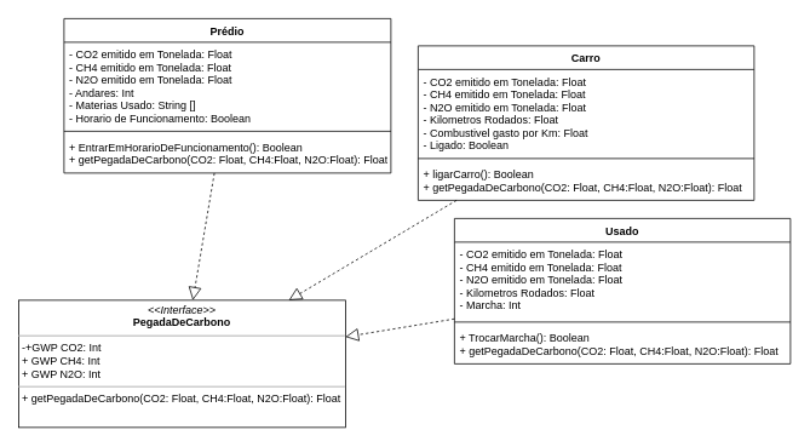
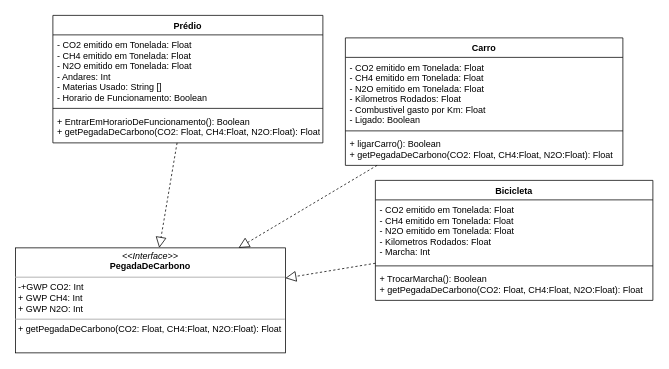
  <mxCell id="0" />
  <mxCell id="1" parent="0" />
  <mxCell id="2" value="Prédio" style="swimlane;fontStyle=1;align=center;verticalAlign=top;childLayout=stackLayout;horizontal=1;startSize=26;horizontalStack=0;resizeParent=1;resizeParentMax=0;resizeLast=0;collapsible=1;marginBottom=0;" vertex="1" parent="1"><mxGeometry x="70" y="20" width="360" height="170" as="geometry" /></mxCell>
  <mxCell id="3" value="- CO2 emitido em Tonelada: Float&#10;- CH4 emitido em Tonelada: Float&#10;- N2O emitido em Tonelada: Float&#10;- Andares: Int&#10;- Materias Usado: String []&#10;- Horario de Funcionamento: Boolean" style="text;strokeColor=none;fillColor=none;align=left;verticalAlign=top;spacingLeft=4;spacingRight=4;overflow=hidden;rotatable=0;points=[[0,0.5],[1,0.5]];portConstraint=eastwest;" vertex="1" parent="2"><mxGeometry y="26" width="360" height="94" as="geometry" /></mxCell>
  <mxCell id="4" value="" style="line;strokeWidth=1;fillColor=none;align=left;verticalAlign=middle;spacingTop=-1;spacingLeft=3;spacingRight=3;rotatable=0;labelPosition=right;points=[];portConstraint=eastwest;" vertex="1" parent="2"><mxGeometry y="120" width="360" height="8" as="geometry" /></mxCell>
  <mxCell id="5" value="+ EntrarEmHorarioDeFuncionamento(): Boolean&#10;+ getPegadaDeCarbono(CO2: Float, CH4:Float, N2O:Float): Float" style="text;strokeColor=none;fillColor=none;align=left;verticalAlign=top;spacingLeft=4;spacingRight=4;overflow=hidden;rotatable=0;points=[[0,0.5],[1,0.5]];portConstraint=eastwest;" vertex="1" parent="2"><mxGeometry y="128" width="360" height="42" as="geometry" /></mxCell>
  <mxCell id="6" value="Carro" style="swimlane;fontStyle=1;align=center;verticalAlign=top;childLayout=stackLayout;horizontal=1;startSize=26;horizontalStack=0;resizeParent=1;resizeParentMax=0;resizeLast=0;collapsible=1;marginBottom=0;" vertex="1" parent="1"><mxGeometry x="460" y="50" width="370" height="170" as="geometry" /></mxCell>
  <mxCell id="7" value="- CO2 emitido em Tonelada: Float&#10;- CH4 emitido em Tonelada: Float&#10;- N2O emitido em Tonelada: Float&#10;- Kilometros Rodados: Float&#10;- Combustivel gasto por Km: Float&#10;- Ligado: Boolean" style="text;strokeColor=none;fillColor=none;align=left;verticalAlign=top;spacingLeft=4;spacingRight=4;overflow=hidden;rotatable=0;points=[[0,0.5],[1,0.5]];portConstraint=eastwest;" vertex="1" parent="6"><mxGeometry y="26" width="370" height="94" as="geometry" /></mxCell>
  <mxCell id="8" value="" style="line;strokeWidth=1;fillColor=none;align=left;verticalAlign=middle;spacingTop=-1;spacingLeft=3;spacingRight=3;rotatable=0;labelPosition=right;points=[];portConstraint=eastwest;" vertex="1" parent="6"><mxGeometry y="120" width="370" height="8" as="geometry" /></mxCell>
  <mxCell id="9" value="+ ligarCarro(): Boolean&#10;+ getPegadaDeCarbono(CO2: Float, CH4:Float, N2O:Float): Float" style="text;strokeColor=none;fillColor=none;align=left;verticalAlign=top;spacingLeft=4;spacingRight=4;overflow=hidden;rotatable=0;points=[[0,0.5],[1,0.5]];portConstraint=eastwest;" vertex="1" parent="6"><mxGeometry y="128" width="370" height="42" as="geometry" /></mxCell>
- <mxCell id="10" value="Usado" style="swimlane;fontStyle=1;align=center;verticalAlign=top;childLayout=stackLayout;horizontal=1;startSize=26;horizontalStack=0;resizeParent=1;resizeParentMax=0;resizeLast=0;collapsible=1;marginBottom=0;" vertex="1" parent="1"><mxGeometry x="500" y="240" width="370" height="160" as="geometry" /></mxCell>
+ <mxCell id="10" value="Bicicleta" style="swimlane;fontStyle=1;align=center;verticalAlign=top;childLayout=stackLayout;horizontal=1;startSize=26;horizontalStack=0;resizeParent=1;resizeParentMax=0;resizeLast=0;collapsible=1;marginBottom=0;" vertex="1" parent="1"><mxGeometry x="500" y="240" width="370" height="160" as="geometry" /></mxCell>
  <mxCell id="11" value="- CO2 emitido em Tonelada: Float&#10;- CH4 emitido em Tonelada: Float&#10;- N2O emitido em Tonelada: Float&#10;- Kilometros Rodados: Float&#10;- Marcha: Int" style="text;strokeColor=none;fillColor=none;align=left;verticalAlign=top;spacingLeft=4;spacingRight=4;overflow=hidden;rotatable=0;points=[[0,0.5],[1,0.5]];portConstraint=eastwest;" vertex="1" parent="10"><mxGeometry y="26" width="370" height="84" as="geometry" /></mxCell>
  <mxCell id="12" value="" style="line;strokeWidth=1;fillColor=none;align=left;verticalAlign=middle;spacingTop=-1;spacingLeft=3;spacingRight=3;rotatable=0;labelPosition=right;points=[];portConstraint=eastwest;" vertex="1" parent="10"><mxGeometry y="110" width="370" height="8" as="geometry" /></mxCell>
  <mxCell id="13" value="+ TrocarMarcha(): Boolean&#10;+ getPegadaDeCarbono(CO2: Float, CH4:Float, N2O:Float): Float" style="text;strokeColor=none;fillColor=none;align=left;verticalAlign=top;spacingLeft=4;spacingRight=4;overflow=hidden;rotatable=0;points=[[0,0.5],[1,0.5]];portConstraint=eastwest;" vertex="1" parent="10"><mxGeometry y="118" width="370" height="42" as="geometry" /></mxCell>
  <mxCell id="14" value="&lt;p style=&quot;margin: 0px ; margin-top: 4px ; text-align: center&quot;&gt;&lt;i&gt;&amp;lt;&amp;lt;Interface&amp;gt;&amp;gt;&lt;/i&gt;&lt;br&gt;&lt;b&gt;PegadaDeCarbono&lt;/b&gt;&lt;/p&gt;&lt;hr size=&quot;1&quot;&gt;&lt;p style=&quot;margin: 0px ; margin-left: 4px&quot;&gt;-+GWP CO2: Int&lt;br&gt;+ GWP CH4: Int&lt;/p&gt;&lt;p style=&quot;margin: 0px ; margin-left: 4px&quot;&gt;+ GWP N2O: Int&lt;/p&gt;&lt;hr size=&quot;1&quot;&gt;&lt;p style=&quot;margin: 0px ; margin-left: 4px&quot;&gt;+ getPegadaDeCarbono(CO2: Float, CH4:Float, N2O:Float): Float&lt;br&gt;&lt;/p&gt;" style="verticalAlign=top;align=left;overflow=fill;fontSize=12;fontFamily=Helvetica;html=1;" vertex="1" parent="1"><mxGeometry x="20" y="330" width="360" height="140" as="geometry" /></mxCell>
  <mxCell id="15" value="" style="endArrow=block;dashed=1;endFill=0;endSize=12;html=1;rounded=0;" edge="1" parent="1" source="2" target="14"><mxGeometry width="160" relative="1" as="geometry"><mxPoint x="460" y="280" as="sourcePoint" /><mxPoint x="440" y="240" as="targetPoint" /></mxGeometry></mxCell>
  <mxCell id="16" value="" style="endArrow=block;dashed=1;endFill=0;endSize=12;html=1;rounded=0;" edge="1" parent="1" source="6" target="14"><mxGeometry width="160" relative="1" as="geometry"><mxPoint x="460" y="280" as="sourcePoint" /><mxPoint x="620" y="280" as="targetPoint" /></mxGeometry></mxCell>
  <mxCell id="17" value="" style="endArrow=block;dashed=1;endFill=0;endSize=12;html=1;rounded=0;" edge="1" parent="1" source="10" target="14"><mxGeometry width="160" relative="1" as="geometry"><mxPoint x="460" y="280" as="sourcePoint" /><mxPoint x="620" y="280" as="targetPoint" /></mxGeometry></mxCell>
